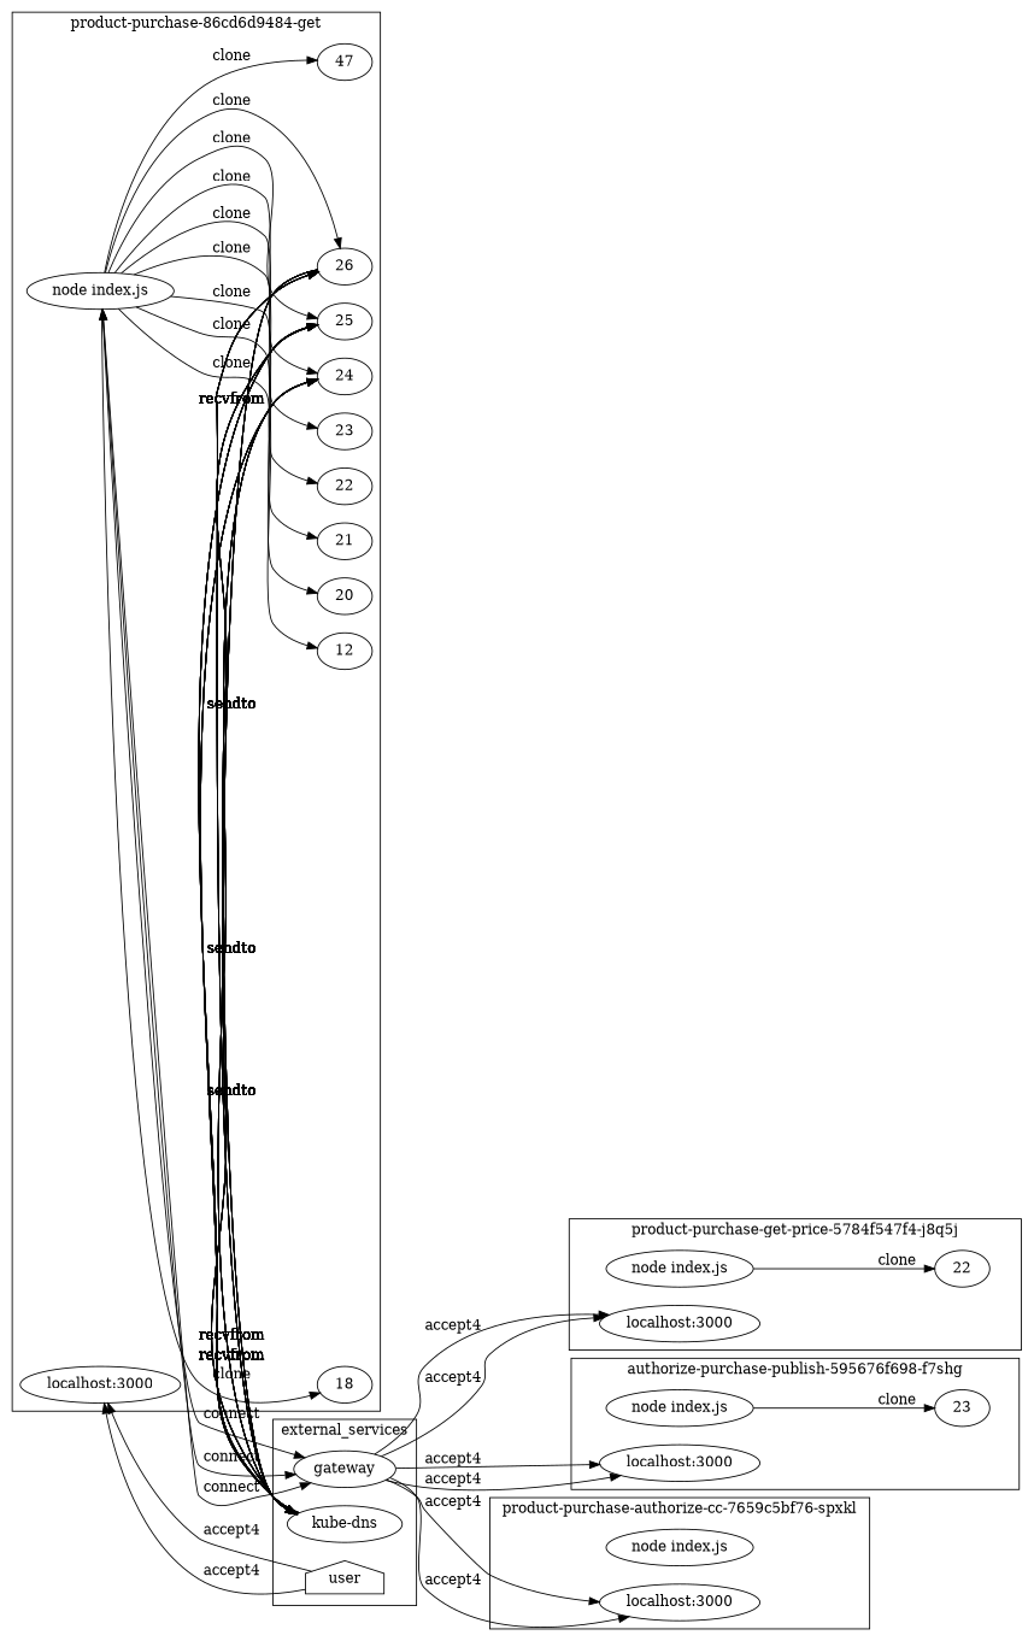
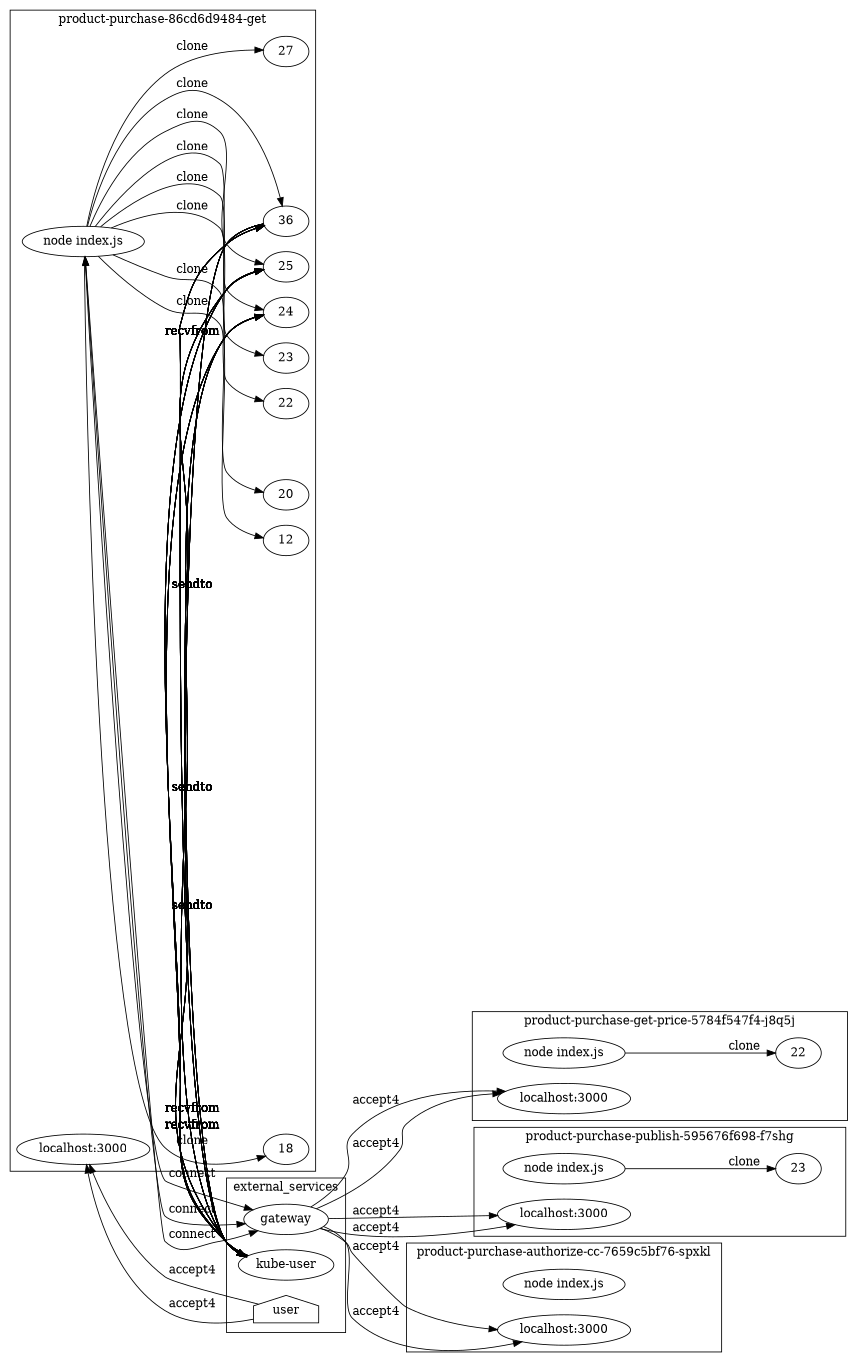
  digraph {
    rankdir=LR
    n1 [label="node index.js"]
    n2 [label=18]
    n3 [label=12]
    n4 [label=20]
-   n5 [label=21]
    n6 [label=22]
    n7 [label=23]
    n8 [label=24]
    n9 [label=25]
-   n10 [label=26]
-   n11 [label=47]
+   n10 [label=36]
+   n11 [label=27]
    n12 [label="localhost:3000"]
    n13 [label="node index.js"]
    n14 [label=22]
    n15 [label="localhost:3000"]
    n16 [label="node index.js"]
    n17 [label=23]
    n18 [label="localhost:3000"]
    n19 [label="node index.js"]
    n20 [label="localhost:3000"]
    n21 [label=gateway]
-   n22 [label="kube-dns"]
+   n22 [label="kube-user"]
    user [shape=house]
    subgraph cluster_1 {
      label=" product-purchase-86cd6d9484-get "
      n1
      n2
      n3
      n4
-     n5
      n6
      n7
      n8
      n9
      n10
      n11
      n12
    }
    subgraph cluster_2 {
      label=" product-purchase-get-price-5784f547f4-j8q5j "
      n13
      n14
      n15
    }
    subgraph cluster_3 {
-     label=" authorize-purchase-publish-595676f698-f7shg "
+     label=" product-purchase-publish-595676f698-f7shg "
      n16
      n17
      n18
    }
    subgraph cluster_4 {
      label=" product-purchase-authorize-cc-7659c5bf76-spxkl "
      n19
      n20
    }
    subgraph cluster_5 {
      label=external_services
      n21
      n22
      user
    }
    n1 -> n2 [label=clone]
    n1 -> n3 [label=clone]
    n1 -> n4 [label=clone]
-   n1 -> n5 [label=clone]
    n1 -> n6 [label=clone]
    n1 -> n7 [label=clone]
    n1 -> n8 [label=clone]
    n1 -> n9 [label=clone]
    n1 -> n10 [label=clone]
    n1 -> n11 [label=clone]
    n1 -> n21 [dir=both label=connect]
    n1 -> n21 [dir=both label=connect]
    n1 -> n21 [dir=both label=connect]
    n8 -> n22 [label=sendto]
    n8 -> n22 [label=sendto]
    n8 -> n22 [label=sendto]
    n8 -> n22 [label=sendto]
    n8 -> n22 [label=sendto]
    n8 -> n22 [label=sendto]
    n8 -> n22 [label=sendto]
    n8 -> n22 [label=sendto]
    n9 -> n22 [label=sendto]
    n9 -> n22 [label=sendto]
    n9 -> n22 [label=sendto]
    n9 -> n22 [label=sendto]
    n9 -> n22 [label=sendto]
    n9 -> n22 [label=sendto]
    n9 -> n22 [label=sendto]
    n9 -> n22 [label=sendto]
    n10 -> n22 [label=sendto]
    n10 -> n22 [label=sendto]
    n10 -> n22 [label=sendto]
    n10 -> n22 [label=sendto]
    n10 -> n22 [label=sendto]
    n10 -> n22 [label=sendto]
    n10 -> n22 [label=sendto]
    n10 -> n22 [label=sendto]
    n13 -> n14 [label=clone]
    n16 -> n17 [label=clone]
    n21 -> n15 [label=accept4]
    n21 -> n15 [label=accept4]
    n21 -> n18 [label=accept4]
    n21 -> n18 [label=accept4]
    n21 -> n20 [label=accept4]
    n21 -> n20 [label=accept4]
    n22 -> n8 [label=recvfrom]
    n22 -> n8 [label=recvfrom]
    n22 -> n8 [label=recvfrom]
    n22 -> n8 [label=recvfrom]
    n22 -> n8 [label=recvfrom]
    n22 -> n8 [label=recvfrom]
    n22 -> n8 [label=recvfrom]
    n22 -> n8 [label=recvfrom]
    n22 -> n9 [label=recvfrom]
    n22 -> n9 [label=recvfrom]
    n22 -> n9 [label=recvfrom]
    n22 -> n9 [label=recvfrom]
    n22 -> n9 [label=recvfrom]
    n22 -> n9 [label=recvfrom]
    n22 -> n9 [label=recvfrom]
    n22 -> n9 [label=recvfrom]
    n22 -> n10 [label=recvfrom]
    n22 -> n10 [label=recvfrom]
    n22 -> n10 [label=recvfrom]
    n22 -> n10 [label=recvfrom]
    n22 -> n10 [label=recvfrom]
    n22 -> n10 [label=recvfrom]
    n22 -> n10 [label=recvfrom]
    n22 -> n10 [label=recvfrom]
    user -> n12 [label=accept4]
    user -> n12 [label=accept4]
  }
